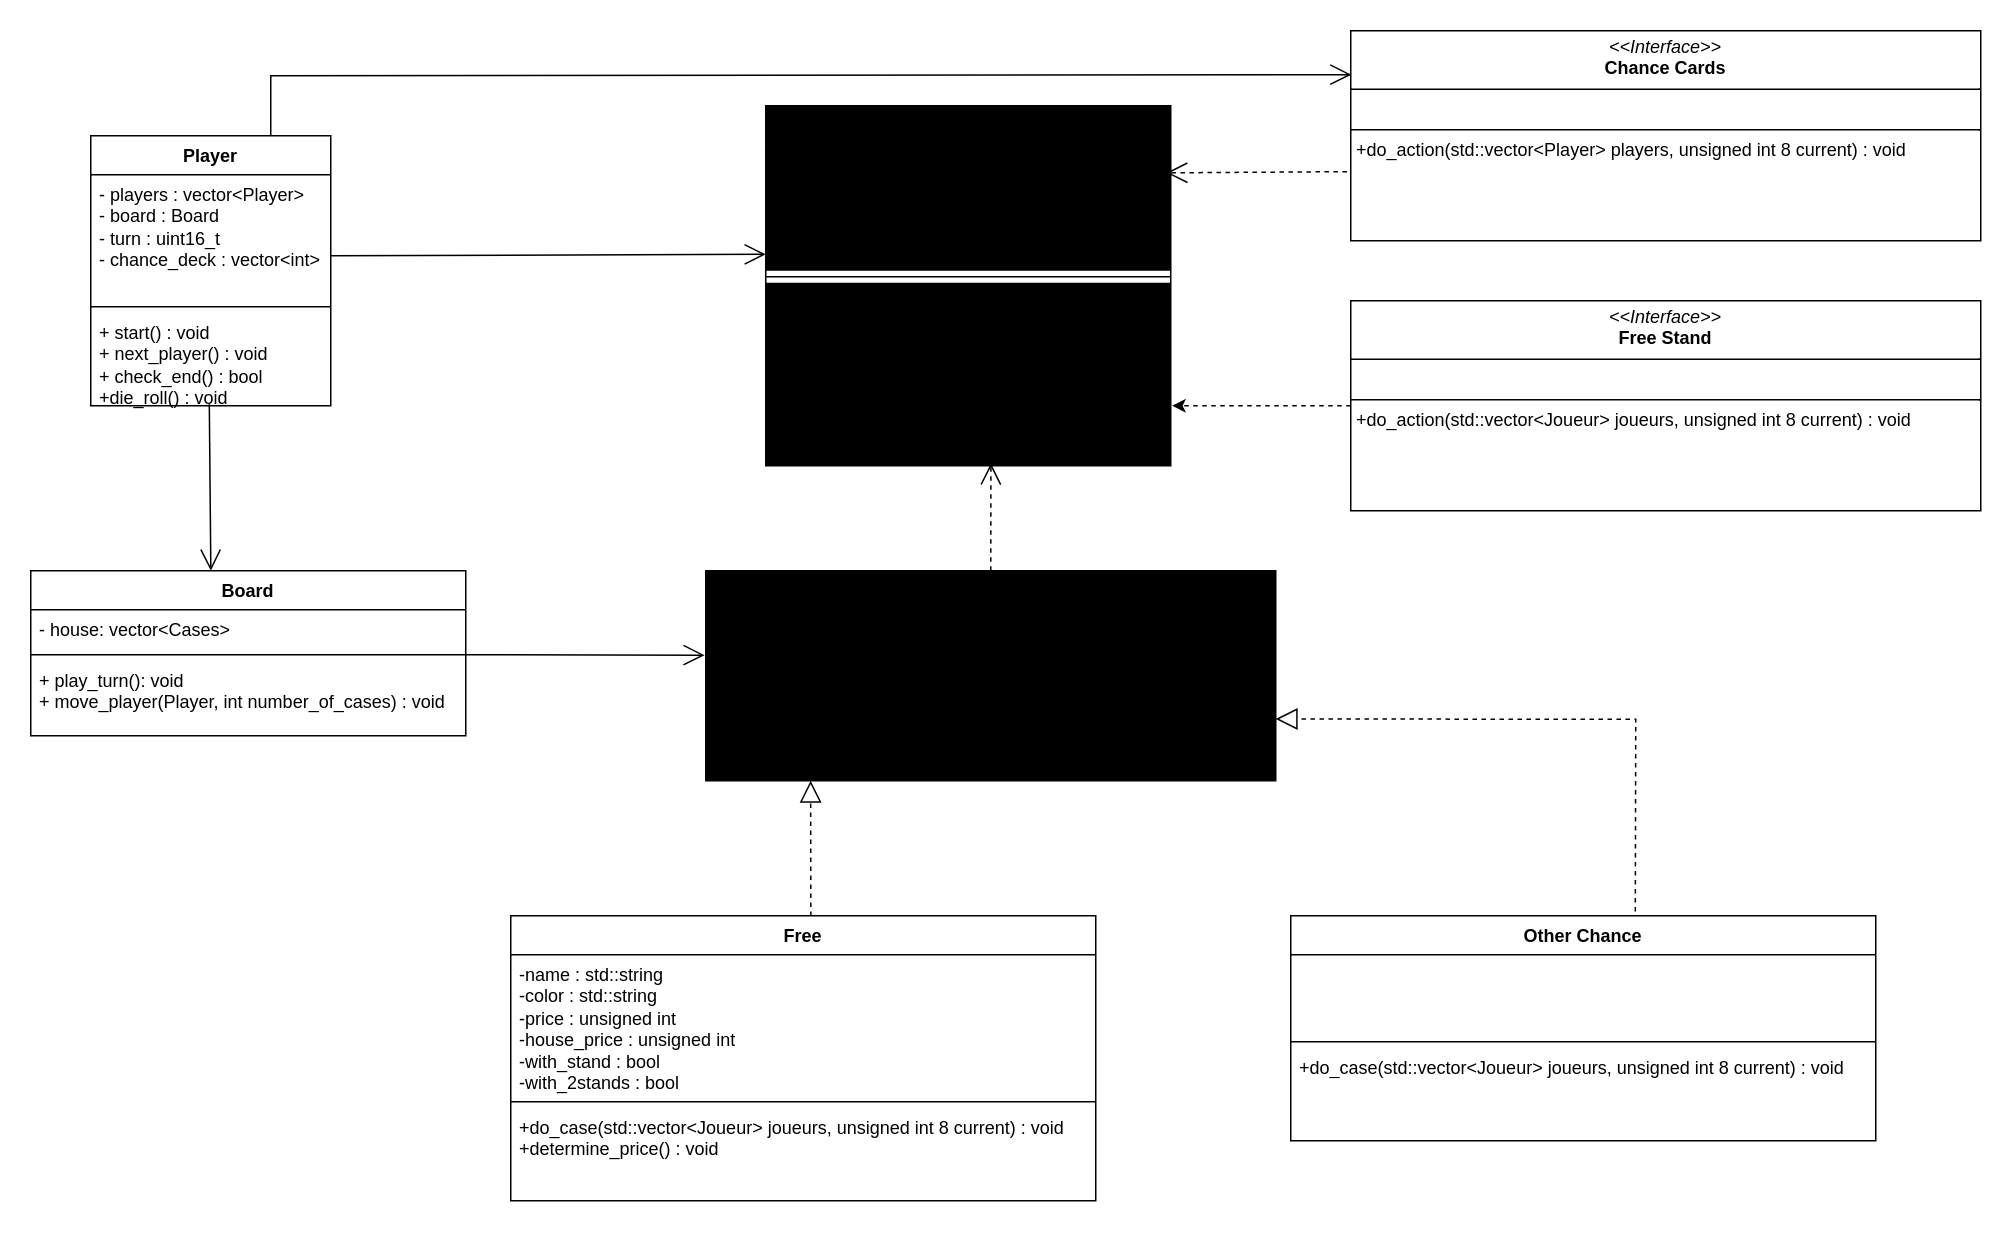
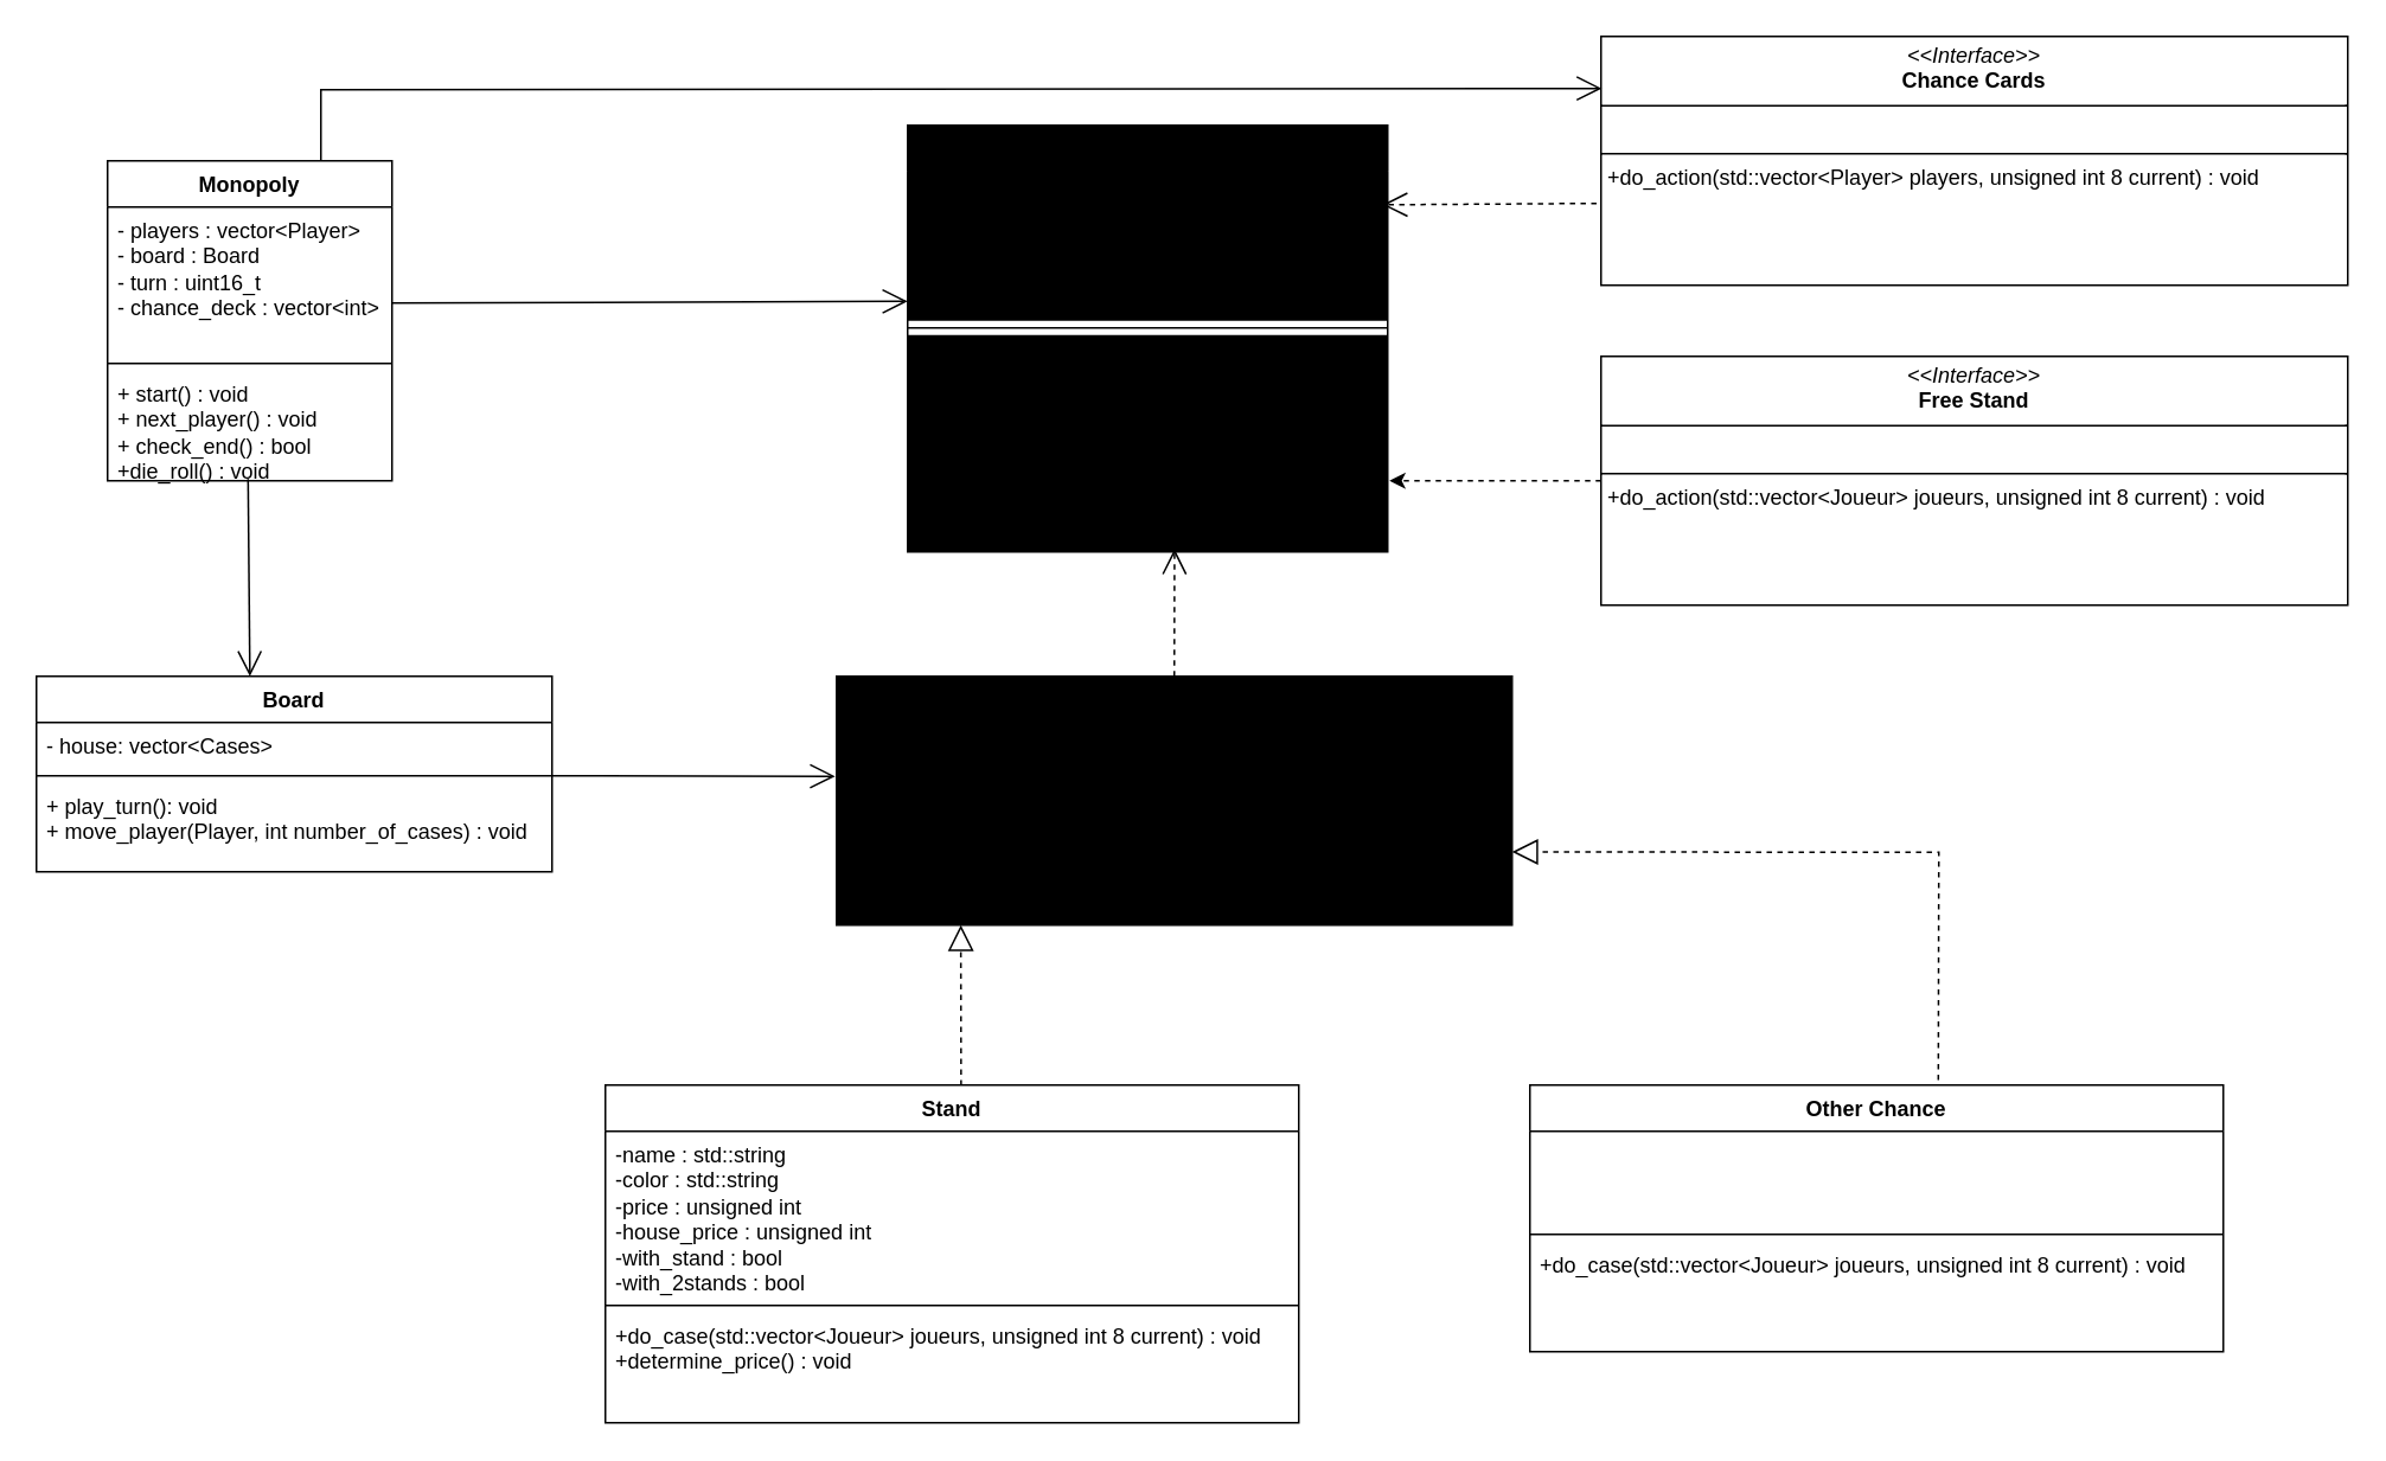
  <mxCell id="0" />
  <mxCell id="1" parent="0" />
  <mxCell id="2" value="&lt;p style=&quot;margin:0px;margin-top:4px;text-align:center;&quot;&gt;&lt;i&gt;&amp;lt;&amp;lt;Interface&amp;gt;&amp;gt;&lt;/i&gt;&lt;br&gt;&lt;b&gt;Chance Cards&lt;/b&gt;&lt;/p&gt;&lt;hr size=&quot;1&quot; style=&quot;border-style:solid;&quot;&gt;&lt;p style=&quot;margin:0px;margin-left:4px;&quot;&gt;&lt;br&gt;&lt;/p&gt;&lt;hr size=&quot;1&quot; style=&quot;border-style:solid;&quot;&gt;&lt;p style=&quot;margin:0px;margin-left:4px;&quot;&gt;+do_action(std::vector&amp;lt;Player&amp;gt; players, unsigned int 8 current) : void&amp;nbsp;&amp;nbsp;&lt;/p&gt;&lt;p style=&quot;margin:0px;margin-left:4px;&quot;&gt;&lt;br&gt;&lt;/p&gt;" style="verticalAlign=top;align=left;overflow=fill;html=1;whiteSpace=wrap;" parent="1" vertex="1"><mxGeometry x="900" y="20" width="420" height="140" as="geometry" /></mxCell>
  <mxCell id="3" value="" style="endArrow=open;endSize=12;dashed=1;html=1;rounded=0;entryX=0.989;entryY=0.223;entryDx=0;entryDy=0;entryPerimeter=0;exitX=-0.006;exitY=0.671;exitDx=0;exitDy=0;exitPerimeter=0;" parent="1" source="2" target="16" edge="1"><mxGeometry width="160" relative="1" as="geometry"><mxPoint x="470" y="140" as="sourcePoint" /><mxPoint x="670" y="40" as="targetPoint" /></mxGeometry></mxCell>
  <mxCell id="4" value="&lt;p style=&quot;margin:0px;margin-top:4px;text-align:center;&quot;&gt;&lt;i&gt;&amp;lt;&amp;lt;Interface&amp;gt;&amp;gt;&lt;/i&gt;&lt;br&gt;&lt;b&gt;Cases&lt;/b&gt;&lt;/p&gt;&lt;hr size=&quot;1&quot; style=&quot;border-style:solid;&quot;&gt;&lt;p style=&quot;margin:0px;margin-left:4px;&quot;&gt;&lt;br&gt;&lt;/p&gt;&lt;hr size=&quot;1&quot; style=&quot;border-style:solid;&quot;&gt;&lt;p style=&quot;margin:0px;margin-left:4px;&quot;&gt;+do_case(std::vector&amp;lt;Player&amp;gt; players, unsigned int 8 current) : void&lt;/p&gt;" style="verticalAlign=top;align=left;overflow=fill;html=1;whiteSpace=wrap;fillColor=light-dark(#000000,#00CC00);" parent="1" vertex="1"><mxGeometry x="470" y="380" width="380" height="140" as="geometry" /></mxCell>
- <mxCell id="5" value="Free" style="swimlane;fontStyle=1;align=center;verticalAlign=top;childLayout=stackLayout;horizontal=1;startSize=26;horizontalStack=0;resizeParent=1;resizeParentMax=0;resizeLast=0;collapsible=1;marginBottom=0;whiteSpace=wrap;html=1;" parent="1" vertex="1"><mxGeometry x="340" y="610" width="390" height="190" as="geometry"><mxRectangle x="280" y="630" width="70" height="30" as="alternateBounds" /></mxGeometry></mxCell>
+ <mxCell id="5" value="Stand" style="swimlane;fontStyle=1;align=center;verticalAlign=top;childLayout=stackLayout;horizontal=1;startSize=26;horizontalStack=0;resizeParent=1;resizeParentMax=0;resizeLast=0;collapsible=1;marginBottom=0;whiteSpace=wrap;html=1;" parent="1" vertex="1"><mxGeometry x="340" y="610" width="390" height="190" as="geometry"><mxRectangle x="280" y="630" width="70" height="30" as="alternateBounds" /></mxGeometry></mxCell>
  <mxCell id="6" value="-name : std::string&lt;div&gt;-color : std::string&lt;br&gt;&lt;div&gt;-price : unsigned int&lt;/div&gt;&lt;div&gt;-house_price : unsigned int&lt;/div&gt;&lt;div&gt;-with_stand : bool&lt;/div&gt;&lt;div&gt;-with_2stands : bool&lt;/div&gt;&lt;div&gt;&lt;br&gt;&lt;/div&gt;&lt;/div&gt;" style="text;strokeColor=none;fillColor=none;align=left;verticalAlign=top;spacingLeft=4;spacingRight=4;overflow=hidden;rotatable=0;points=[[0,0.5],[1,0.5]];portConstraint=eastwest;whiteSpace=wrap;html=1;" parent="5" vertex="1"><mxGeometry y="26" width="390" height="94" as="geometry" /></mxCell>
  <mxCell id="7" value="" style="line;strokeWidth=1;fillColor=none;align=left;verticalAlign=middle;spacingTop=-1;spacingLeft=3;spacingRight=3;rotatable=0;labelPosition=right;points=[];portConstraint=eastwest;strokeColor=inherit;" parent="5" vertex="1"><mxGeometry y="120" width="390" height="8" as="geometry" /></mxCell>
  <mxCell id="8" value="+do_case(std::vector&amp;lt;Joueur&amp;gt; joueurs, unsigned int 8 current) : void&lt;div&gt;+determine_price() : void&lt;/div&gt;" style="text;strokeColor=none;fillColor=none;align=left;verticalAlign=top;spacingLeft=4;spacingRight=4;overflow=hidden;rotatable=0;points=[[0,0.5],[1,0.5]];portConstraint=eastwest;whiteSpace=wrap;html=1;" parent="5" vertex="1"><mxGeometry y="128" width="390" height="62" as="geometry" /></mxCell>
  <mxCell id="9" value="" style="endArrow=block;dashed=1;endFill=0;endSize=12;html=1;rounded=0;exitX=0.513;exitY=0.001;exitDx=0;exitDy=0;exitPerimeter=0;entryX=0.184;entryY=1;entryDx=0;entryDy=0;entryPerimeter=0;" parent="1" source="5" target="4" edge="1"><mxGeometry width="160" relative="1" as="geometry"><mxPoint x="920" y="370" as="sourcePoint" /><mxPoint x="535" y="550" as="targetPoint" /><Array as="points" /></mxGeometry></mxCell>
  <mxCell id="10" value="&lt;div&gt;&lt;br&gt;&lt;/div&gt;&lt;div&gt;&lt;br&gt;&lt;/div&gt;" style="endArrow=open;endSize=12;dashed=1;html=1;rounded=0;exitX=0.5;exitY=0;exitDx=0;exitDy=0;entryX=0.556;entryY=0.987;entryDx=0;entryDy=0;entryPerimeter=0;" parent="1" source="4" target="18" edge="1"><mxGeometry x="0.003" width="160" relative="1" as="geometry"><mxPoint x="890" y="210" as="sourcePoint" /><mxPoint x="600" y="350" as="targetPoint" /><mxPoint as="offset" /></mxGeometry></mxCell>
  <mxCell id="11" value="Board" style="swimlane;fontStyle=1;align=center;verticalAlign=top;childLayout=stackLayout;horizontal=1;startSize=26;horizontalStack=0;resizeParent=1;resizeParentMax=0;resizeLast=0;collapsible=1;marginBottom=0;whiteSpace=wrap;html=1;" parent="1" vertex="1"><mxGeometry x="20" y="380" width="290" height="110" as="geometry" /></mxCell>
  <mxCell id="12" value="- house: vector&amp;lt;Cases&amp;gt;" style="text;strokeColor=none;fillColor=none;align=left;verticalAlign=top;spacingLeft=4;spacingRight=4;overflow=hidden;rotatable=0;points=[[0,0.5],[1,0.5]];portConstraint=eastwest;whiteSpace=wrap;html=1;" parent="11" vertex="1"><mxGeometry y="26" width="290" height="26" as="geometry" /></mxCell>
  <mxCell id="13" value="" style="line;strokeWidth=1;fillColor=none;align=left;verticalAlign=middle;spacingTop=-1;spacingLeft=3;spacingRight=3;rotatable=0;labelPosition=right;points=[];portConstraint=eastwest;strokeColor=inherit;" parent="11" vertex="1"><mxGeometry y="52" width="290" height="8" as="geometry" /></mxCell>
  <mxCell id="14" value="+ play_turn(): void&lt;div&gt;+ move_player(Player, int number_of_cases) : void&lt;/div&gt;" style="text;strokeColor=none;fillColor=none;align=left;verticalAlign=top;spacingLeft=4;spacingRight=4;overflow=hidden;rotatable=0;points=[[0,0.5],[1,0.5]];portConstraint=eastwest;whiteSpace=wrap;html=1;" parent="11" vertex="1"><mxGeometry y="60" width="290" height="50" as="geometry" /></mxCell>
  <mxCell id="15" value="Joueur" style="swimlane;fontStyle=1;align=center;verticalAlign=top;childLayout=stackLayout;horizontal=1;startSize=26;horizontalStack=0;resizeParent=1;resizeParentMax=0;resizeLast=0;collapsible=1;marginBottom=0;whiteSpace=wrap;html=1;fillColor=light-dark(#000000,#00CC00);" parent="1" vertex="1"><mxGeometry x="510" y="70" width="270" height="240" as="geometry" /></mxCell>
  <mxCell id="16" value="- name : string&lt;div&gt;- position : uint8_t&lt;/div&gt;&lt;div&gt;- money : int&lt;/div&gt;&lt;div&gt;- nb_stands : int&lt;/div&gt;&lt;div&gt;- stand : vector&amp;lt;Stand&amp;gt;&lt;/div&gt;&lt;div&gt;&lt;br&gt;&lt;/div&gt;" style="text;strokeColor=none;fillColor=light-dark(#000000,#00CC00);align=left;verticalAlign=top;spacingLeft=4;spacingRight=4;overflow=hidden;rotatable=0;points=[[0,0.5],[1,0.5]];portConstraint=eastwest;whiteSpace=wrap;html=1;" parent="15" vertex="1"><mxGeometry y="26" width="270" height="84" as="geometry" /></mxCell>
  <mxCell id="17" value="" style="line;strokeWidth=1;fillColor=none;align=left;verticalAlign=middle;spacingTop=-1;spacingLeft=3;spacingRight=3;rotatable=0;labelPosition=right;points=[];portConstraint=eastwest;strokeColor=inherit;" parent="15" vertex="1"><mxGeometry y="110" width="270" height="8" as="geometry" /></mxCell>
  <mxCell id="18" value="&lt;div&gt;+ Player(string name, int sum)&lt;/div&gt;+ getName() : std::string&lt;div&gt;+ getPosition() : int&lt;/div&gt;&lt;div&gt;+&amp;nbsp;setPosition(int coordonnées) : void&lt;/div&gt;&lt;div&gt;+ getMoney() : int&lt;/div&gt;&lt;div&gt;+ addMoney(int sum) : void&lt;/div&gt;&lt;div&gt;+ displayStand(std::vector&amp;lt;Stand&amp;gt; stand : void&lt;/div&gt;" style="text;strokeColor=none;fillColor=light-dark(#000000,#00CC00);align=left;verticalAlign=top;spacingLeft=4;spacingRight=4;overflow=hidden;rotatable=0;points=[[0,0.5],[1,0.5]];portConstraint=eastwest;whiteSpace=wrap;html=1;" parent="15" vertex="1"><mxGeometry y="118" width="270" height="122" as="geometry" /></mxCell>
- <mxCell id="19" value="Player&lt;div&gt;&lt;br&gt;&lt;/div&gt;" style="swimlane;fontStyle=1;align=center;verticalAlign=top;childLayout=stackLayout;horizontal=1;startSize=26;horizontalStack=0;resizeParent=1;resizeParentMax=0;resizeLast=0;collapsible=1;marginBottom=0;whiteSpace=wrap;html=1;" parent="1" vertex="1"><mxGeometry y="90" width="160" height="180" as="geometry" x="60" /></mxCell>
+ <mxCell id="19" value="Monopoly&lt;div&gt;&lt;br&gt;&lt;/div&gt;" style="swimlane;fontStyle=1;align=center;verticalAlign=top;childLayout=stackLayout;horizontal=1;startSize=26;horizontalStack=0;resizeParent=1;resizeParentMax=0;resizeLast=0;collapsible=1;marginBottom=0;whiteSpace=wrap;html=1;" parent="1" vertex="1"><mxGeometry y="90" width="160" height="180" as="geometry" x="60" /></mxCell>
  <mxCell id="20" value="- players : vector&amp;lt;Player&amp;gt;&lt;div&gt;- board : Board&lt;/div&gt;&lt;div&gt;- turn : uint16_t&lt;/div&gt;&lt;div&gt;- chance_deck : vector&amp;lt;int&amp;gt;&lt;/div&gt;&lt;div&gt;&lt;br&gt;&lt;/div&gt;&lt;div&gt;&lt;br&gt;&lt;/div&gt;" style="text;strokeColor=none;fillColor=none;align=left;verticalAlign=top;spacingLeft=4;spacingRight=4;overflow=hidden;rotatable=0;points=[[0,0.5],[1,0.5]];portConstraint=eastwest;whiteSpace=wrap;html=1;" parent="19" vertex="1"><mxGeometry y="26" width="160" height="84" as="geometry" /></mxCell>
  <mxCell id="21" value="" style="line;strokeWidth=1;fillColor=none;align=left;verticalAlign=middle;spacingTop=-1;spacingLeft=3;spacingRight=3;rotatable=0;labelPosition=right;points=[];portConstraint=eastwest;strokeColor=inherit;" parent="19" vertex="1"><mxGeometry y="110" width="160" height="8" as="geometry" /></mxCell>
  <mxCell id="22" value="+ start() : void&lt;div&gt;+ next_player() : void&lt;/div&gt;&lt;div&gt;+ check_end() : bool&lt;/div&gt;&lt;div&gt;+die_roll() : void&lt;/div&gt;" style="text;strokeColor=none;fillColor=none;align=left;verticalAlign=top;spacingLeft=4;spacingRight=4;overflow=hidden;rotatable=0;points=[[0,0.5],[1,0.5]];portConstraint=eastwest;whiteSpace=wrap;html=1;" parent="19" vertex="1"><mxGeometry y="118" width="160" height="62" as="geometry" /></mxCell>
  <mxCell id="23" value="" style="endArrow=open;endFill=1;endSize=12;html=1;rounded=0;exitX=0.494;exitY=0.984;exitDx=0;exitDy=0;exitPerimeter=0;entryX=0.414;entryY=0;entryDx=0;entryDy=0;entryPerimeter=0;" parent="1" source="22" target="11" edge="1"><mxGeometry width="160" relative="1" as="geometry"><mxPoint x="140" y="250" as="sourcePoint" /><mxPoint x="300" y="250" as="targetPoint" /></mxGeometry></mxCell>
  <mxCell id="24" value="" style="endArrow=open;endFill=1;endSize=12;html=1;rounded=0;exitX=0.999;exitY=0.643;exitDx=0;exitDy=0;exitPerimeter=0;" parent="1" source="20" edge="1"><mxGeometry width="160" relative="1" as="geometry"><mxPoint x="230" y="170" as="sourcePoint" /><mxPoint x="510" y="169" as="targetPoint" /></mxGeometry></mxCell>
  <mxCell id="25" value="" style="endArrow=open;endFill=1;endSize=12;html=1;rounded=0;exitX=0.999;exitY=0.491;exitDx=0;exitDy=0;exitPerimeter=0;entryX=-0.002;entryY=0.402;entryDx=0;entryDy=0;entryPerimeter=0;" parent="1" source="13" target="4" edge="1"><mxGeometry width="160" relative="1" as="geometry"><mxPoint x="310" y="375.83" as="sourcePoint" /><mxPoint x="460" y="376" as="targetPoint" /></mxGeometry></mxCell>
  <mxCell id="26" value="" style="endArrow=open;endFill=1;endSize=12;html=1;rounded=0;exitX=0.75;exitY=0;exitDx=0;exitDy=0;entryX=0.001;entryY=0.209;entryDx=0;entryDy=0;entryPerimeter=0;" parent="1" source="19" target="2" edge="1"><mxGeometry width="160" relative="1" as="geometry"><mxPoint x="180" y="130" as="sourcePoint" /><mxPoint x="640" y="51" as="targetPoint" /><Array as="points"><mxPoint x="180" y="50" /></Array></mxGeometry></mxCell>
  <mxCell id="27" value="&lt;p style=&quot;margin:0px;margin-top:4px;text-align:center;&quot;&gt;&lt;i&gt;&amp;lt;&amp;lt;Interface&amp;gt;&amp;gt;&lt;/i&gt;&lt;br&gt;&lt;b&gt;Free Stand&lt;/b&gt;&lt;/p&gt;&lt;hr size=&quot;1&quot; style=&quot;border-style:solid;&quot;&gt;&lt;p style=&quot;margin:0px;margin-left:4px;&quot;&gt;&lt;br&gt;&lt;/p&gt;&lt;hr size=&quot;1&quot; style=&quot;border-style:solid;&quot;&gt;&lt;p style=&quot;margin:0px;margin-left:4px;&quot;&gt;+do_action(std::vector&amp;lt;Joueur&amp;gt; joueurs, unsigned int 8 current) : void&amp;nbsp;&amp;nbsp;&lt;/p&gt;&lt;p style=&quot;margin:0px;margin-left:4px;&quot;&gt;&lt;br&gt;&lt;/p&gt;" style="verticalAlign=top;align=left;overflow=fill;html=1;whiteSpace=wrap;" parent="1" vertex="1"><mxGeometry x="900" y="200" width="420" height="140" as="geometry" /></mxCell>
  <mxCell id="28" style="edgeStyle=orthogonalEdgeStyle;rounded=0;orthogonalLoop=1;jettySize=auto;html=1;dashed=1;" parent="1" source="27" edge="1"><mxGeometry relative="1" as="geometry"><mxPoint x="781" y="270" as="targetPoint" /></mxGeometry></mxCell>
  <mxCell id="29" value="Other Chance" style="swimlane;fontStyle=1;align=center;verticalAlign=top;childLayout=stackLayout;horizontal=1;startSize=26;horizontalStack=0;resizeParent=1;resizeParentMax=0;resizeLast=0;collapsible=1;marginBottom=0;whiteSpace=wrap;html=1;" parent="1" vertex="1"><mxGeometry x="860" y="610" width="390" height="150" as="geometry" /></mxCell>
  <mxCell id="30" value="&lt;div&gt;&lt;div&gt;&lt;br&gt;&lt;/div&gt;&lt;/div&gt;" style="text;strokeColor=none;fillColor=none;align=left;verticalAlign=top;spacingLeft=4;spacingRight=4;overflow=hidden;rotatable=0;points=[[0,0.5],[1,0.5]];portConstraint=eastwest;whiteSpace=wrap;html=1;" parent="29" vertex="1"><mxGeometry y="26" width="390" height="54" as="geometry" /></mxCell>
  <mxCell id="31" value="" style="line;strokeWidth=1;fillColor=none;align=left;verticalAlign=middle;spacingTop=-1;spacingLeft=3;spacingRight=3;rotatable=0;labelPosition=right;points=[];portConstraint=eastwest;strokeColor=inherit;" parent="29" vertex="1"><mxGeometry y="80" width="390" height="8" as="geometry" /></mxCell>
  <mxCell id="32" value="+do_case(std::vector&amp;lt;Joueur&amp;gt; joueurs, unsigned int 8 current) : void" style="text;strokeColor=none;fillColor=none;align=left;verticalAlign=top;spacingLeft=4;spacingRight=4;overflow=hidden;rotatable=0;points=[[0,0.5],[1,0.5]];portConstraint=eastwest;whiteSpace=wrap;html=1;" parent="29" vertex="1"><mxGeometry y="88" width="390" height="62" as="geometry" /></mxCell>
  <mxCell id="33" value="" style="endArrow=block;dashed=1;endFill=0;endSize=12;html=1;rounded=0;entryX=1;entryY=0.706;entryDx=0;entryDy=0;entryPerimeter=0;exitX=0.589;exitY=-0.019;exitDx=0;exitDy=0;exitPerimeter=0;" parent="1" source="29" target="4" edge="1"><mxGeometry width="160" relative="1" as="geometry"><mxPoint x="1090" y="555" as="sourcePoint" /><mxPoint x="1020" y="490" as="targetPoint" /><Array as="points"><mxPoint x="1090" y="479" /></Array></mxGeometry></mxCell>
